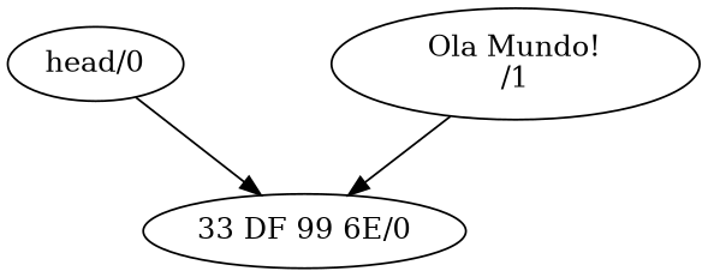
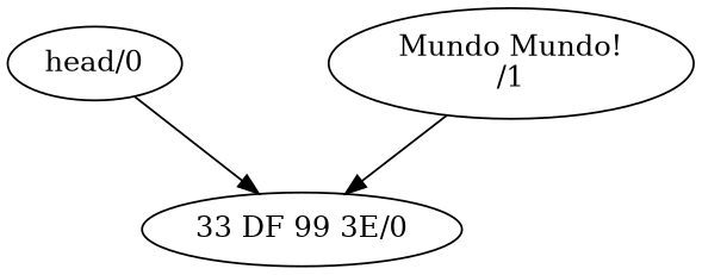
  digraph {
    nodesep=1.0
    n1 [label="head/0"]
-   n2 [label="33 DF 99 6E/0"]
-   n3 [label="Ola Mundo!\n/1"]
+   n2 [label="33 DF 99 3E/0"]
+   n3 [label="Mundo Mundo!\n/1"]
    n1 -> n2
    n3 -> n2
  }
